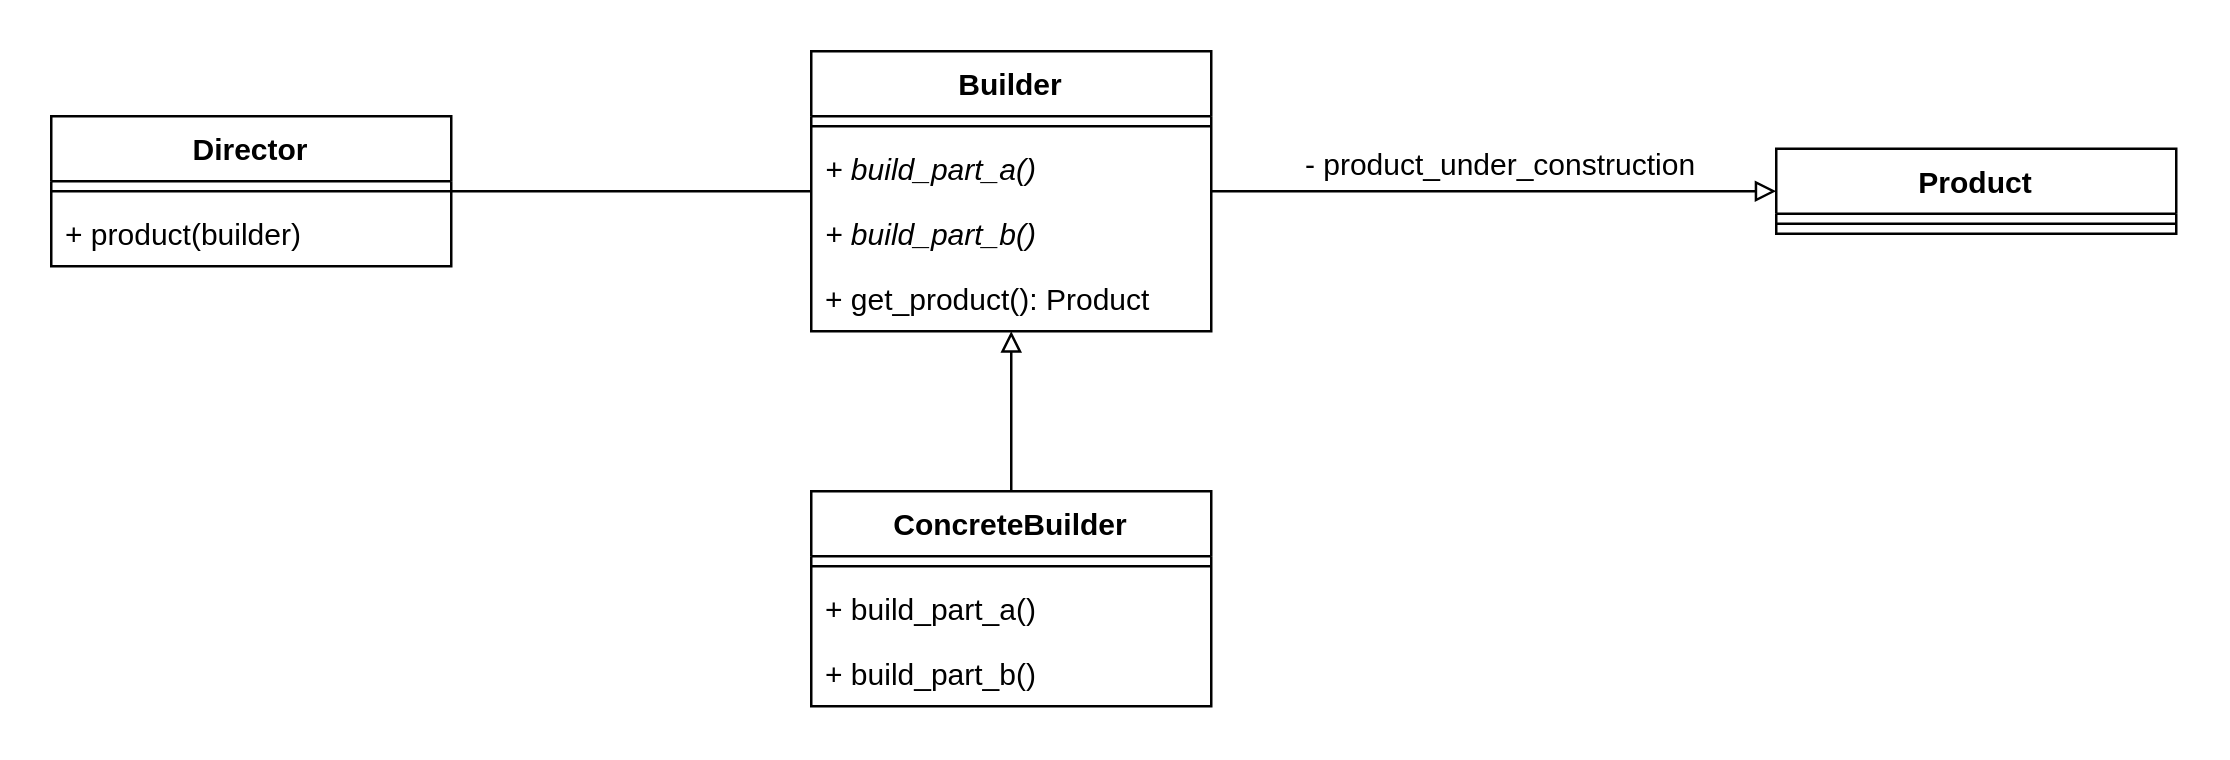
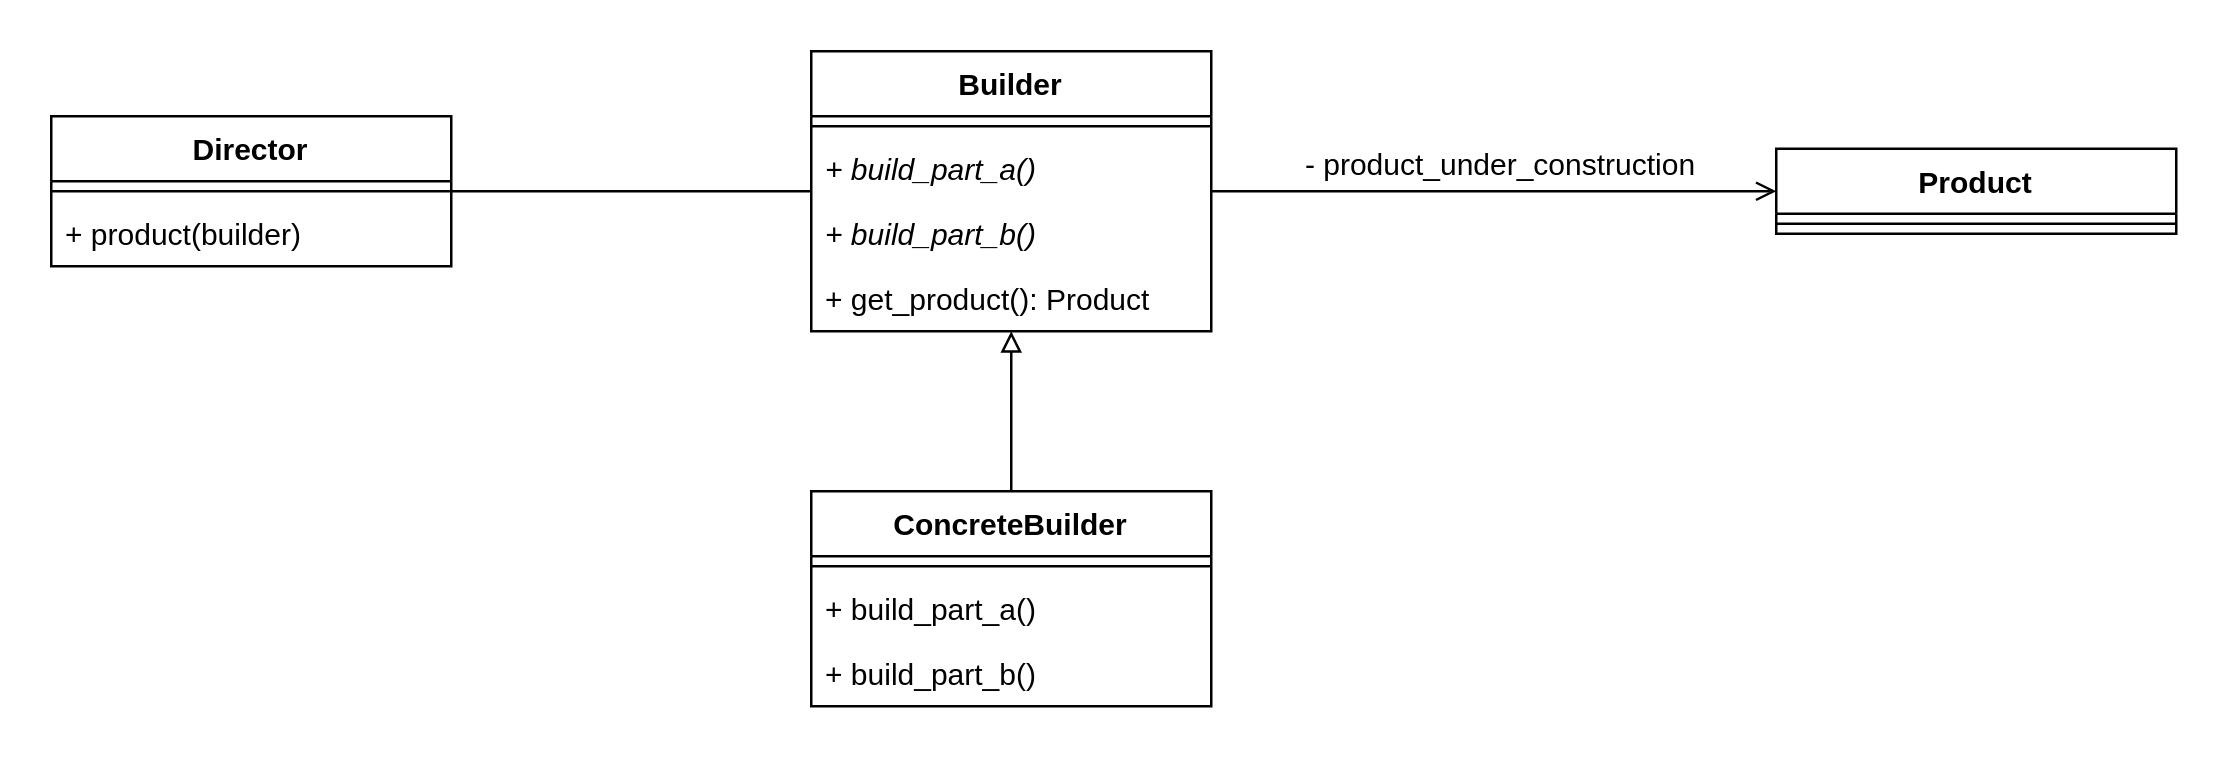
  <mxCell id="0" />
  <mxCell id="1" parent="0" />
- <mxCell id="2" style="edgeStyle=orthogonalEdgeStyle;rounded=0;orthogonalLoop=1;jettySize=auto;html=1;endArrow=block;endFill=0;" edge="1" parent="1" source="15" target="13"><mxGeometry relative="1" as="geometry" /></mxCell>
+ <mxCell id="2" style="edgeStyle=orthogonalEdgeStyle;rounded=0;orthogonalLoop=1;jettySize=auto;html=1;endArrow=open;endFill=0;" edge="1" parent="1" source="15" target="13"><mxGeometry relative="1" as="geometry" /></mxCell>
  <mxCell id="3" style="edgeStyle=orthogonalEdgeStyle;rounded=0;orthogonalLoop=1;jettySize=auto;html=1;exitX=0.5;exitY=0;exitDx=0;exitDy=0;endArrow=block;endFill=0;" edge="1" parent="1" source="4" target="15"><mxGeometry relative="1" as="geometry" /></mxCell>
  <mxCell id="4" value="ConcreteBuilder" style="swimlane;fontStyle=1;align=center;verticalAlign=top;childLayout=stackLayout;horizontal=1;startSize=26;horizontalStack=0;resizeParent=1;resizeParentMax=0;resizeLast=0;collapsible=1;marginBottom=0;" vertex="1" parent="1"><mxGeometry x="324" y="196" width="160" height="86" as="geometry" /></mxCell>
  <mxCell id="5" value="" style="line;strokeWidth=1;fillColor=none;align=left;verticalAlign=middle;spacingTop=-1;spacingLeft=3;spacingRight=3;rotatable=0;labelPosition=right;points=[];portConstraint=eastwest;" vertex="1" parent="4"><mxGeometry y="26" width="160" height="8" as="geometry" /></mxCell>
  <mxCell id="6" value="+ build_part_a()" style="text;strokeColor=none;fillColor=none;align=left;verticalAlign=top;spacingLeft=4;spacingRight=4;overflow=hidden;rotatable=0;points=[[0,0.5],[1,0.5]];portConstraint=eastwest;" vertex="1" parent="4"><mxGeometry y="34" width="160" height="26" as="geometry" /></mxCell>
  <mxCell id="7" value="+ build_part_b()" style="text;strokeColor=none;fillColor=none;align=left;verticalAlign=top;spacingLeft=4;spacingRight=4;overflow=hidden;rotatable=0;points=[[0,0.5],[1,0.5]];portConstraint=eastwest;" vertex="1" parent="4"><mxGeometry y="60" width="160" height="26" as="geometry" /></mxCell>
  <mxCell id="8" style="edgeStyle=orthogonalEdgeStyle;rounded=0;orthogonalLoop=1;jettySize=auto;html=1;exitX=1;exitY=0.5;exitDx=0;exitDy=0;endArrow=none;endFill=0;" edge="1" parent="1" source="9" target="15"><mxGeometry relative="1" as="geometry" /></mxCell>
  <mxCell id="9" value="Director" style="swimlane;fontStyle=1;align=center;verticalAlign=top;childLayout=stackLayout;horizontal=1;startSize=26;horizontalStack=0;resizeParent=1;resizeParentMax=0;resizeLast=0;collapsible=1;marginBottom=0;" vertex="1" parent="1"><mxGeometry x="20" y="46" width="160" height="60" as="geometry" /></mxCell>
  <mxCell id="10" value="" style="line;strokeWidth=1;fillColor=none;align=left;verticalAlign=middle;spacingTop=-1;spacingLeft=3;spacingRight=3;rotatable=0;labelPosition=right;points=[];portConstraint=eastwest;" vertex="1" parent="9"><mxGeometry y="26" width="160" height="8" as="geometry" /></mxCell>
  <mxCell id="11" value="+ product(builder)" style="text;strokeColor=none;fillColor=none;align=left;verticalAlign=top;spacingLeft=4;spacingRight=4;overflow=hidden;rotatable=0;points=[[0,0.5],[1,0.5]];portConstraint=eastwest;" vertex="1" parent="9"><mxGeometry y="34" width="160" height="26" as="geometry" /></mxCell>
  <mxCell id="12" value="- product_under_construction" style="text;html=1;strokeColor=none;fillColor=none;align=center;verticalAlign=middle;whiteSpace=wrap;rounded=0;" vertex="1" parent="1"><mxGeometry x="510" y="56" width="180" height="20" as="geometry" /></mxCell>
  <mxCell id="13" value="Product" style="swimlane;fontStyle=1;align=center;verticalAlign=top;childLayout=stackLayout;horizontal=1;startSize=26;horizontalStack=0;resizeParent=1;resizeParentMax=0;resizeLast=0;collapsible=1;marginBottom=0;" vertex="1" parent="1"><mxGeometry x="710" y="59" width="160" height="34" as="geometry" /></mxCell>
  <mxCell id="14" value="" style="line;strokeWidth=1;fillColor=none;align=left;verticalAlign=middle;spacingTop=-1;spacingLeft=3;spacingRight=3;rotatable=0;labelPosition=right;points=[];portConstraint=eastwest;" vertex="1" parent="13"><mxGeometry y="26" width="160" height="8" as="geometry" /></mxCell>
  <mxCell id="15" value="Builder" style="swimlane;fontStyle=1;align=center;verticalAlign=top;childLayout=stackLayout;horizontal=1;startSize=26;horizontalStack=0;resizeParent=1;resizeParentMax=0;resizeLast=0;collapsible=1;marginBottom=0;" vertex="1" parent="1"><mxGeometry x="324" y="20" width="160" height="112" as="geometry" /></mxCell>
  <mxCell id="16" value="" style="line;strokeWidth=1;fillColor=none;align=left;verticalAlign=middle;spacingTop=-1;spacingLeft=3;spacingRight=3;rotatable=0;labelPosition=right;points=[];portConstraint=eastwest;" vertex="1" parent="15"><mxGeometry y="26" width="160" height="8" as="geometry" /></mxCell>
  <mxCell id="17" value="+ build_part_a()" style="text;strokeColor=none;fillColor=none;align=left;verticalAlign=top;spacingLeft=4;spacingRight=4;overflow=hidden;rotatable=0;points=[[0,0.5],[1,0.5]];portConstraint=eastwest;fontStyle=2" vertex="1" parent="15"><mxGeometry y="34" width="160" height="26" as="geometry" /></mxCell>
  <mxCell id="18" value="+ build_part_b()" style="text;strokeColor=none;fillColor=none;align=left;verticalAlign=top;spacingLeft=4;spacingRight=4;overflow=hidden;rotatable=0;points=[[0,0.5],[1,0.5]];portConstraint=eastwest;fontStyle=2" vertex="1" parent="15"><mxGeometry y="60" width="160" height="26" as="geometry" /></mxCell>
  <mxCell id="19" value="+ get_product(): Product" style="text;strokeColor=none;fillColor=none;align=left;verticalAlign=top;spacingLeft=4;spacingRight=4;overflow=hidden;rotatable=0;points=[[0,0.5],[1,0.5]];portConstraint=eastwest;" vertex="1" parent="15"><mxGeometry y="86" width="160" height="26" as="geometry" /></mxCell>
